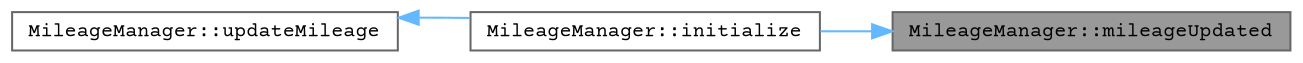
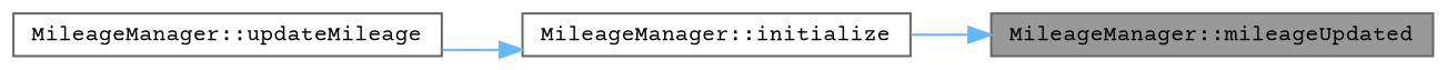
  digraph {
    fontname="Courier Prime"
    rankdir=RL
    node [color=grey40 fillcolor=white fontname="Courier Prime" fontsize=10 shape=box style=filled]
    edge [color=steelblue1 dir=back fontname="Courier Prime" fontsize=10 labelfontname=Helvetica labelfontsize=10 style=solid]
    n1 [color=gray40 fillcolor=grey60 fontcolor=black height=0.2 label="MileageManager::mileageUpdated" width=0.4]
    n2 [height=0.2 label="MileageManager::initialize" width=0.4]
    n3 [height=0.2 label="MileageManager::updateMileage" width=0.4]
    n1 -> n2
-   n3 -> n2
+   n2 -> n3
  }
